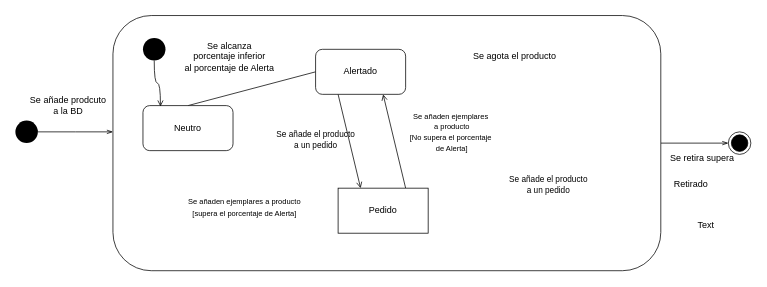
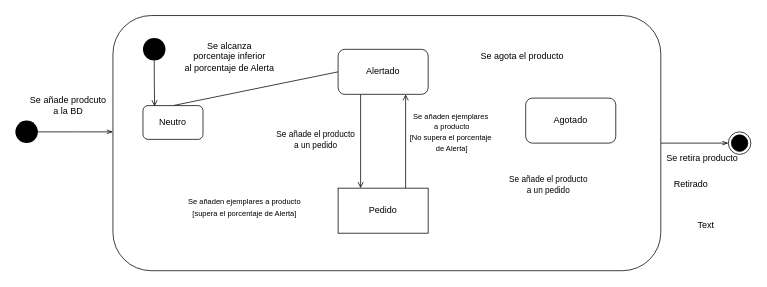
  <mxCell id="0" />
  <mxCell id="1" parent="0" />
  <mxCell id="2" style="edgeStyle=orthogonalEdgeStyle;rounded=0;orthogonalLoop=1;jettySize=auto;html=1;endArrow=openThin;endFill=0;" edge="1" parent="1" source="3"><mxGeometry relative="1" as="geometry"><mxPoint x="150" y="175" as="targetPoint" /></mxGeometry></mxCell>
  <mxCell id="3" value="" style="ellipse;fillColor=#000000;strokeColor=none;" vertex="1" parent="1"><mxGeometry x="20" y="160" width="30" height="30" as="geometry" /></mxCell>
  <mxCell id="4" value="" style="ellipse;html=1;shape=endState;fillColor=#000000;strokeColor=#000000;" vertex="1" parent="1"><mxGeometry x="970" y="175" width="30" height="30" as="geometry" /></mxCell>
  <mxCell id="5" value="Se añade prodcuto&lt;br&gt;a la BD" style="text;html=1;align=center;verticalAlign=middle;resizable=0;points=[];autosize=1;" vertex="1" parent="1"><mxGeometry x="30" y="125" width="120" height="30" as="geometry" /></mxCell>
  <mxCell id="6" value="Retirado" style="text;html=1;align=center;verticalAlign=middle;resizable=0;points=[];autosize=1;" vertex="1" parent="1"><mxGeometry x="890" y="235" width="60" height="20" as="geometry" /></mxCell>
  <mxCell id="7" style="edgeStyle=orthogonalEdgeStyle;rounded=0;orthogonalLoop=1;jettySize=auto;html=1;entryX=0;entryY=0.5;entryDx=0;entryDy=0;endArrow=openThin;endFill=0;" edge="1" parent="1" source="8" target="4"><mxGeometry relative="1" as="geometry" /></mxCell>
  <mxCell id="8" value="" style="rounded=1;whiteSpace=wrap;html=1;" vertex="1" parent="1"><mxGeometry x="150" y="20" width="730" height="340" as="geometry" /></mxCell>
- <mxCell id="9" value="Se retira supera" style="text;html=1;align=center;verticalAlign=middle;resizable=0;points=[];autosize=1;" vertex="1" parent="1"><mxGeometry x="880" y="200" width="110" height="20" as="geometry" /></mxCell>
+ <mxCell id="9" value="Se retira producto" style="text;html=1;align=center;verticalAlign=middle;resizable=0;points=[];autosize=1;" vertex="1" parent="1"><mxGeometry x="880" y="200" width="110" height="20" as="geometry" /></mxCell>
  <mxCell id="10" style="rounded=0;orthogonalLoop=1;jettySize=auto;html=1;exitX=0.5;exitY=0;exitDx=0;exitDy=0;entryX=0;entryY=0.5;entryDx=0;entryDy=0;endArrow=none;endFill=0;" edge="1" parent="1" source="11" target="13"><mxGeometry relative="1" as="geometry" /></mxCell>
- <mxCell id="11" value="Neutro" style="rounded=1;whiteSpace=wrap;html=1;" vertex="1" parent="1"><mxGeometry x="190" y="140" width="120" height="60" as="geometry" /></mxCell>
+ <mxCell id="11" value="Neutro" style="rounded=1;whiteSpace=wrap;html=1;" vertex="1" parent="1"><mxGeometry x="190" y="140" width="80" height="45" as="geometry" /></mxCell>
  <mxCell id="12" style="edgeStyle=none;rounded=0;orthogonalLoop=1;jettySize=auto;html=1;exitX=0.25;exitY=1;exitDx=0;exitDy=0;endArrow=open;endFill=0;entryX=0.25;entryY=0;entryDx=0;entryDy=0;" edge="1" parent="1" source="13" target="15"><mxGeometry relative="1" as="geometry" /></mxCell>
- <mxCell id="13" value="Alertado" style="rounded=1;whiteSpace=wrap;html=1;" vertex="1" parent="1"><mxGeometry x="420" y="65" width="120" height="60" as="geometry" /></mxCell>
+ <mxCell id="13" value="Alertado" style="rounded=1;whiteSpace=wrap;html=1;" vertex="1" parent="1"><mxGeometry x="450" y="65" width="120" height="60" as="geometry" /></mxCell>
  <mxCell id="14" style="edgeStyle=none;rounded=0;orthogonalLoop=1;jettySize=auto;html=1;exitX=0.75;exitY=0;exitDx=0;exitDy=0;entryX=0.75;entryY=1;entryDx=0;entryDy=0;endArrow=open;endFill=0;" edge="1" parent="1" source="15" target="13"><mxGeometry relative="1" as="geometry" /></mxCell>
  <mxCell id="15" value="Pedido" style="whiteSpace=wrap;html=1;rounded=0;" vertex="1" parent="1"><mxGeometry x="450" y="250" width="120" height="60" as="geometry" /></mxCell>
+ <mxCell id="16" value="Agotado" style="rounded=1;whiteSpace=wrap;html=1;" vertex="1" parent="1"><mxGeometry x="700" y="130" width="120" height="60" as="geometry" /></mxCell>
  <mxCell id="17" style="edgeStyle=orthogonalEdgeStyle;rounded=0;orthogonalLoop=1;jettySize=auto;html=1;entryX=0.194;entryY=0.02;entryDx=0;entryDy=0;entryPerimeter=0;endArrow=open;endFill=0;elbow=vertical;curved=1;" edge="1" parent="1" source="18" target="11"><mxGeometry relative="1" as="geometry" /></mxCell>
  <mxCell id="18" value="" style="ellipse;fillColor=#000000;strokeColor=none;" vertex="1" parent="1"><mxGeometry x="190" y="50" width="30" height="30" as="geometry" /></mxCell>
  <mxCell id="19" value="Se alcanza&lt;br&gt;porcentaje inferior&lt;br&gt;al porcentaje de Alerta" style="text;html=1;align=center;verticalAlign=middle;resizable=0;points=[];autosize=1;" vertex="1" parent="1"><mxGeometry x="240" y="50" width="130" height="50" as="geometry" /></mxCell>
  <mxCell id="20" value="&lt;font style=&quot;font-size: 11px&quot;&gt;Se añade el producto&lt;br&gt;a un pedido&lt;/font&gt;" style="text;html=1;align=center;verticalAlign=middle;resizable=0;points=[];autosize=1;" vertex="1" parent="1"><mxGeometry x="360" y="170" width="120" height="30" as="geometry" /></mxCell>
- <mxCell id="21" value="Se agota el producto" style="text;html=1;align=center;verticalAlign=middle;resizable=0;points=[];autosize=1;" vertex="1" parent="1"><mxGeometry x="620" y="65" width="130" height="20" as="geometry" /></mxCell>
+ <mxCell id="21" value="Se agota el producto" style="text;html=1;align=center;verticalAlign=middle;resizable=0;points=[];autosize=1;" vertex="1" parent="1"><mxGeometry x="630" y="65" width="130" height="20" as="geometry" /></mxCell>
  <mxCell id="22" value="&lt;font style=&quot;font-size: 11px&quot;&gt;Se añade el producto&lt;br&gt;a un pedido&lt;/font&gt;" style="text;html=1;align=center;verticalAlign=middle;resizable=0;points=[];autosize=1;" vertex="1" parent="1"><mxGeometry x="670" y="230" width="120" height="30" as="geometry" /></mxCell>
  <mxCell id="23" value="&lt;font style=&quot;font-size: 10px&quot;&gt;Se añaden ejemplares a producto&lt;br&gt;[supera el porcentaje de Alerta]&lt;br&gt;&lt;/font&gt;" style="text;html=1;align=center;verticalAlign=middle;resizable=0;points=[];autosize=1;" vertex="1" parent="1"><mxGeometry x="240" y="260" width="170" height="30" as="geometry" /></mxCell>
  <mxCell id="24" value="Text" style="text;html=1;align=center;verticalAlign=middle;resizable=0;points=[];autosize=1;" vertex="1" parent="1"><mxGeometry x="920" y="290" width="40" height="20" as="geometry" /></mxCell>
  <mxCell id="25" value="&lt;font style=&quot;font-size: 10px&quot;&gt;Se añaden ejemplares&lt;br&gt;&amp;nbsp;a producto&lt;br&gt;[No supera el porcentaje&lt;br&gt;&amp;nbsp;de Alerta]&lt;br&gt;&lt;/font&gt;" style="text;html=1;align=center;verticalAlign=middle;resizable=0;points=[];autosize=1;" vertex="1" parent="1"><mxGeometry x="540" y="145" width="120" height="60" as="geometry" /></mxCell>
